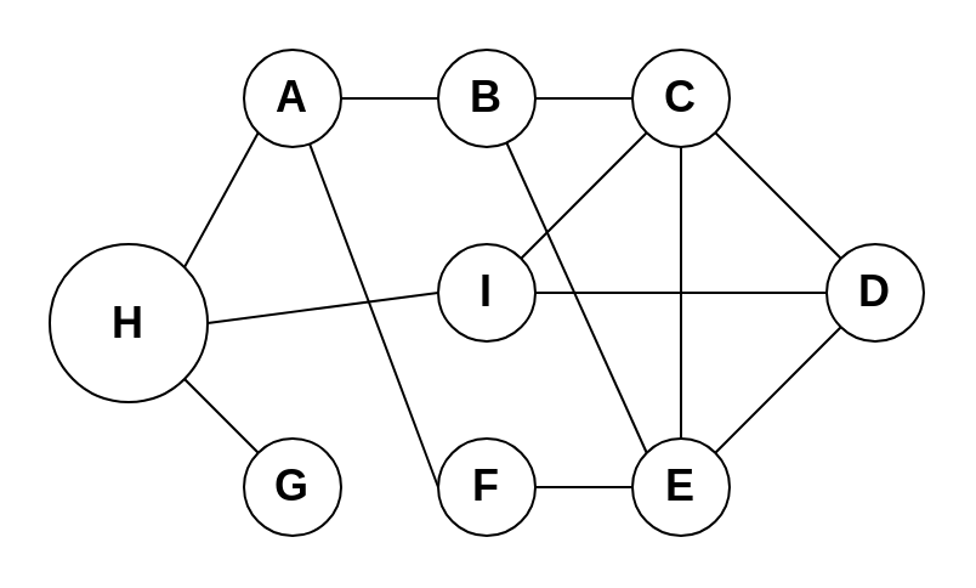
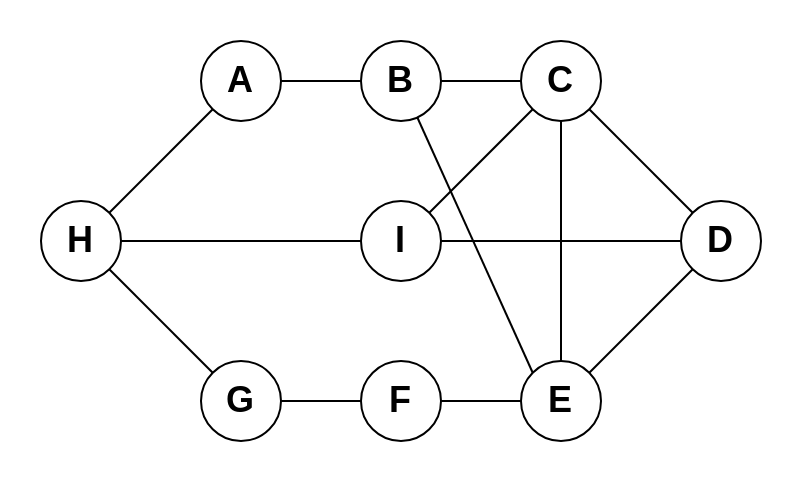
  <mxCell id="0" />
  <mxCell id="1" parent="0" />
  <mxCell id="2" value="A" style="ellipse;whiteSpace=wrap;html=1;aspect=fixed;fontSize=18;fontStyle=1" vertex="1" parent="1"><mxGeometry x="100" y="20" width="40" height="40" as="geometry" /></mxCell>
- <mxCell id="3" value="H" style="ellipse;whiteSpace=wrap;html=1;aspect=fixed;fontSize=18;fontStyle=1" vertex="1" parent="1"><mxGeometry x="20" y="100" width="65" height="65" as="geometry" /></mxCell>
+ <mxCell id="3" value="H" style="ellipse;whiteSpace=wrap;html=1;aspect=fixed;fontSize=18;fontStyle=1" vertex="1" parent="1"><mxGeometry x="20" y="100" width="40" height="40" as="geometry" /></mxCell>
  <mxCell id="4" value="G" style="ellipse;whiteSpace=wrap;html=1;aspect=fixed;fontSize=18;fontStyle=1" vertex="1" parent="1"><mxGeometry x="100" y="180" width="40" height="40" as="geometry" /></mxCell>
  <mxCell id="5" value="I" style="ellipse;whiteSpace=wrap;html=1;aspect=fixed;fontSize=18;fontStyle=1" vertex="1" parent="1"><mxGeometry x="180" y="100" width="40" height="40" as="geometry" /></mxCell>
  <mxCell id="6" value="F" style="ellipse;whiteSpace=wrap;html=1;aspect=fixed;fontSize=18;fontStyle=1" vertex="1" parent="1"><mxGeometry x="180" y="180" width="40" height="40" as="geometry" /></mxCell>
  <mxCell id="7" value="B" style="ellipse;whiteSpace=wrap;html=1;aspect=fixed;fontSize=18;fontStyle=1" vertex="1" parent="1"><mxGeometry x="180" y="20" width="40" height="40" as="geometry" /></mxCell>
  <mxCell id="8" value="C" style="ellipse;whiteSpace=wrap;html=1;aspect=fixed;fontSize=18;fontStyle=1" vertex="1" parent="1"><mxGeometry x="260" y="20" width="40" height="40" as="geometry" /></mxCell>
  <mxCell id="9" value="D" style="ellipse;whiteSpace=wrap;html=1;aspect=fixed;fontSize=18;fontStyle=1" vertex="1" parent="1"><mxGeometry x="340" y="100" width="40" height="40" as="geometry" /></mxCell>
  <mxCell id="10" value="E" style="ellipse;whiteSpace=wrap;html=1;aspect=fixed;fontSize=18;fontStyle=1" vertex="1" parent="1"><mxGeometry x="260" y="180" width="40" height="40" as="geometry" /></mxCell>
  <mxCell id="11" value="" style="endArrow=none;html=1;fontSize=18;entryX=0;entryY=1;entryDx=0;entryDy=0;exitX=1;exitY=0;exitDx=0;exitDy=0;" edge="1" parent="1" source="3" target="2"><mxGeometry width="50" height="50" relative="1" as="geometry"><mxPoint x="20" y="290" as="sourcePoint" /><mxPoint x="70" y="240" as="targetPoint" /></mxGeometry></mxCell>
  <mxCell id="12" value="" style="endArrow=none;html=1;fontSize=18;entryX=1;entryY=1;entryDx=0;entryDy=0;exitX=0;exitY=0;exitDx=0;exitDy=0;" edge="1" parent="1" source="4" target="3"><mxGeometry width="50" height="50" relative="1" as="geometry"><mxPoint x="64.142" y="115.858" as="sourcePoint" /><mxPoint x="115.858" y="64.142" as="targetPoint" /></mxGeometry></mxCell>
- <mxCell id="13" value="" style="endArrow=none;html=1;fontSize=18;exitX=0;exitY=0.5;exitDx=0;exitDy=0;" edge="1" parent="1" source="6" target="2"><mxGeometry width="50" height="50" relative="1" as="geometry"><mxPoint x="115.858" y="195.858" as="sourcePoint" /><mxPoint x="64.142" y="144.142" as="targetPoint" /></mxGeometry></mxCell>
+ <mxCell id="13" value="" style="endArrow=none;html=1;fontSize=18;entryX=1;entryY=0.5;entryDx=0;entryDy=0;exitX=0;exitY=0.5;exitDx=0;exitDy=0;" edge="1" parent="1" source="6" target="4"><mxGeometry width="50" height="50" relative="1" as="geometry"><mxPoint x="115.858" y="195.858" as="sourcePoint" /><mxPoint x="64.142" y="144.142" as="targetPoint" /></mxGeometry></mxCell>
  <mxCell id="14" value="" style="endArrow=none;html=1;fontSize=18;entryX=1;entryY=0.5;entryDx=0;entryDy=0;exitX=0;exitY=0.5;exitDx=0;exitDy=0;" edge="1" parent="1" source="10" target="6"><mxGeometry width="50" height="50" relative="1" as="geometry"><mxPoint x="125.858" y="205.858" as="sourcePoint" /><mxPoint x="74.142" y="154.142" as="targetPoint" /></mxGeometry></mxCell>
  <mxCell id="15" value="" style="endArrow=none;html=1;fontSize=18;entryX=1;entryY=0;entryDx=0;entryDy=0;exitX=0;exitY=1;exitDx=0;exitDy=0;" edge="1" parent="1" source="9" target="10"><mxGeometry width="50" height="50" relative="1" as="geometry"><mxPoint x="270" y="210" as="sourcePoint" /><mxPoint x="230" y="210" as="targetPoint" /></mxGeometry></mxCell>
  <mxCell id="16" value="" style="endArrow=none;html=1;fontSize=18;exitX=0;exitY=0;exitDx=0;exitDy=0;" edge="1" parent="1" source="10" target="7"><mxGeometry width="50" height="50" relative="1" as="geometry"><mxPoint x="280" y="220" as="sourcePoint" /><mxPoint x="240" y="220" as="targetPoint" /></mxGeometry></mxCell>
  <mxCell id="17" value="" style="endArrow=none;html=1;fontSize=18;entryX=0.5;entryY=0;entryDx=0;entryDy=0;exitX=0.5;exitY=1;exitDx=0;exitDy=0;" edge="1" parent="1" source="8" target="10"><mxGeometry width="50" height="50" relative="1" as="geometry"><mxPoint x="275.858" y="195.858" as="sourcePoint" /><mxPoint x="210" y="150" as="targetPoint" /></mxGeometry></mxCell>
  <mxCell id="18" value="" style="endArrow=none;html=1;fontSize=18;entryX=1;entryY=1;entryDx=0;entryDy=0;exitX=0;exitY=0;exitDx=0;exitDy=0;" edge="1" parent="1" source="9" target="8"><mxGeometry width="50" height="50" relative="1" as="geometry"><mxPoint x="210" y="70" as="sourcePoint" /><mxPoint x="210" y="110" as="targetPoint" /></mxGeometry></mxCell>
  <mxCell id="19" value="" style="endArrow=none;html=1;fontSize=18;entryX=1;entryY=0.5;entryDx=0;entryDy=0;exitX=0;exitY=0.5;exitDx=0;exitDy=0;" edge="1" parent="1" source="7" target="2"><mxGeometry width="50" height="50" relative="1" as="geometry"><mxPoint x="355.858" y="115.858" as="sourcePoint" /><mxPoint x="304.142" y="64.142" as="targetPoint" /></mxGeometry></mxCell>
  <mxCell id="20" value="" style="endArrow=none;html=1;fontSize=18;entryX=1;entryY=0.5;entryDx=0;entryDy=0;exitX=0;exitY=0.5;exitDx=0;exitDy=0;" edge="1" parent="1" source="8" target="7"><mxGeometry width="50" height="50" relative="1" as="geometry"><mxPoint x="190" y="50" as="sourcePoint" /><mxPoint x="150" y="50" as="targetPoint" /></mxGeometry></mxCell>
  <mxCell id="21" value="" style="endArrow=none;html=1;fontSize=18;entryX=1;entryY=0.5;entryDx=0;entryDy=0;exitX=0;exitY=0.5;exitDx=0;exitDy=0;" edge="1" parent="1" source="9" target="5"><mxGeometry width="50" height="50" relative="1" as="geometry"><mxPoint x="270" y="50" as="sourcePoint" /><mxPoint x="230" y="50" as="targetPoint" /></mxGeometry></mxCell>
  <mxCell id="22" value="" style="endArrow=none;html=1;fontSize=18;entryX=1;entryY=0;entryDx=0;entryDy=0;exitX=0;exitY=1;exitDx=0;exitDy=0;" edge="1" parent="1" source="8" target="5"><mxGeometry width="50" height="50" relative="1" as="geometry"><mxPoint x="350" y="130" as="sourcePoint" /><mxPoint x="230" y="130" as="targetPoint" /></mxGeometry></mxCell>
  <mxCell id="23" value="" style="endArrow=none;html=1;fontSize=18;entryX=1;entryY=0.5;entryDx=0;entryDy=0;exitX=0;exitY=0.5;exitDx=0;exitDy=0;" edge="1" parent="1" source="5" target="3"><mxGeometry width="50" height="50" relative="1" as="geometry"><mxPoint x="285.858" y="74.142" as="sourcePoint" /><mxPoint x="234.142" y="125.858" as="targetPoint" /></mxGeometry></mxCell>
